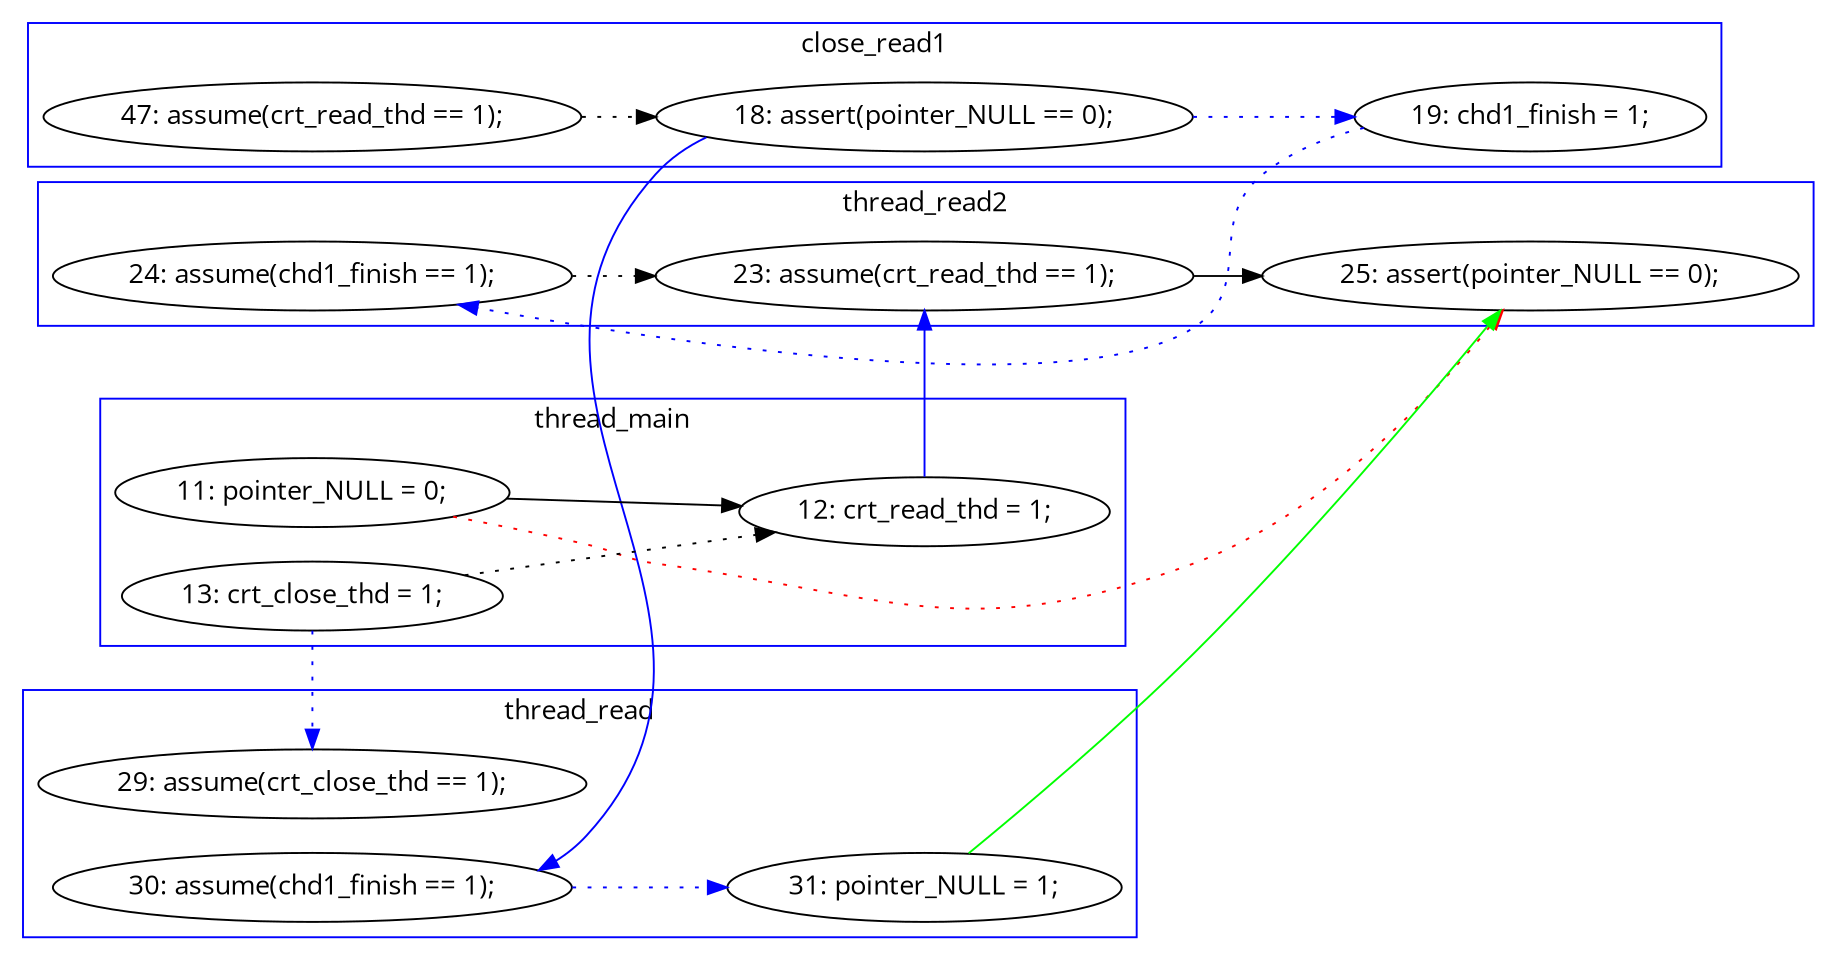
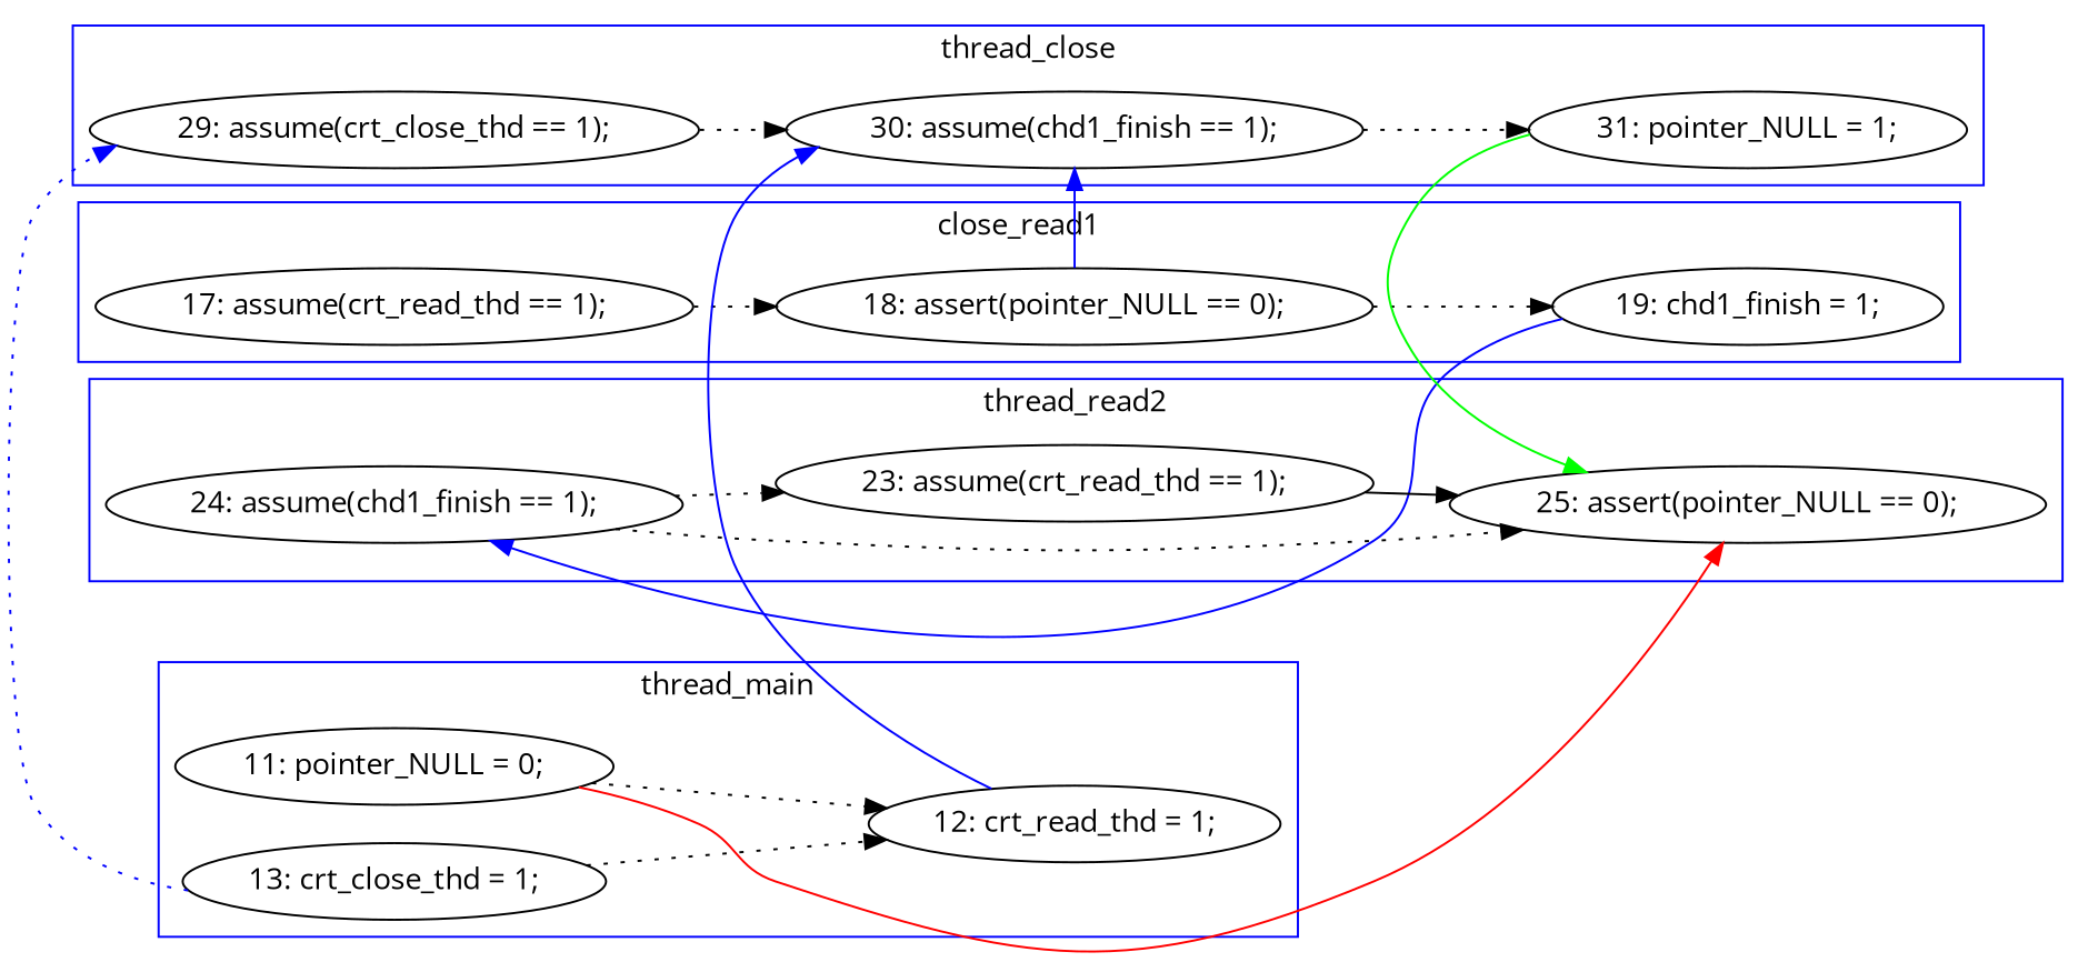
  digraph {
    fontname="Open Sans"
    rankdir=LR
    node [fontname="Open Sans"]
    edge [color=black fontname="Open Sans" style=dotted]
-   n1 [label="47: assume(crt_read_thd == 1);"]
+   n1 [label="17: assume(crt_read_thd == 1);"]
    n2 [label="18: assert(pointer_NULL == 0);"]
    n3 [label="19: chd1_finish = 1;"]
    n4 [label="12: crt_read_thd = 1;"]
    n5 [label="11: pointer_NULL = 0;"]
    n6 [label="13: crt_close_thd = 1;"]
    n7 [label="31: pointer_NULL = 1;"]
    n8 [label="29: assume(crt_close_thd == 1);"]
    n9 [label="30: assume(chd1_finish == 1);"]
    n10 [label="25: assert(pointer_NULL == 0);"]
    n11 [label="24: assume(chd1_finish == 1);"]
    n12 [label="23: assume(crt_read_thd == 1);"]
    subgraph cluster_1 {
      color=blue
      label=close_read1
      n1
      n2
      n3
    }
    subgraph cluster_2 {
      color=blue
      label=thread_main
      n4
      n5
      n6
    }
    subgraph cluster_3 {
      color=blue
-     label=thread_read
+     label=thread_close
      n7
      n8
      n9
    }
    subgraph cluster_4 {
      color=blue
      label=thread_read2
      n10
      n11
      n12
    }
    n1 -> n2
-   n2 -> n3 [color=Blue]
+   n2 -> n3
    n2 -> n9 [color=Blue constraint=false style=""]
-   n3 -> n11 [color=Blue constraint=false]
-   n4 -> n12 [color=Blue constraint=false style=""]
-   n5 -> n4 [color=Black style=""]
-   n5 -> n10 [color=Red constraint=false]
+   n3 -> n11 [color=Blue constraint=false style=""]
+   n4 -> n9 [color=Blue constraint=false style=""]
+   n5 -> n4 [color=Black]
+   n5 -> n10 [color=Red constraint=false style=""]
    n6 -> n4
    n6 -> n8 [color=Blue constraint=false]
    n7 -> n10 [color=Green constraint=false style=""]
-   n9 -> n7 [color=Blue]
+   n8 -> n9
+   n9 -> n7
+   n11 -> n10
    n11 -> n12
    n12 -> n10 [color=Black style=""]
  }
